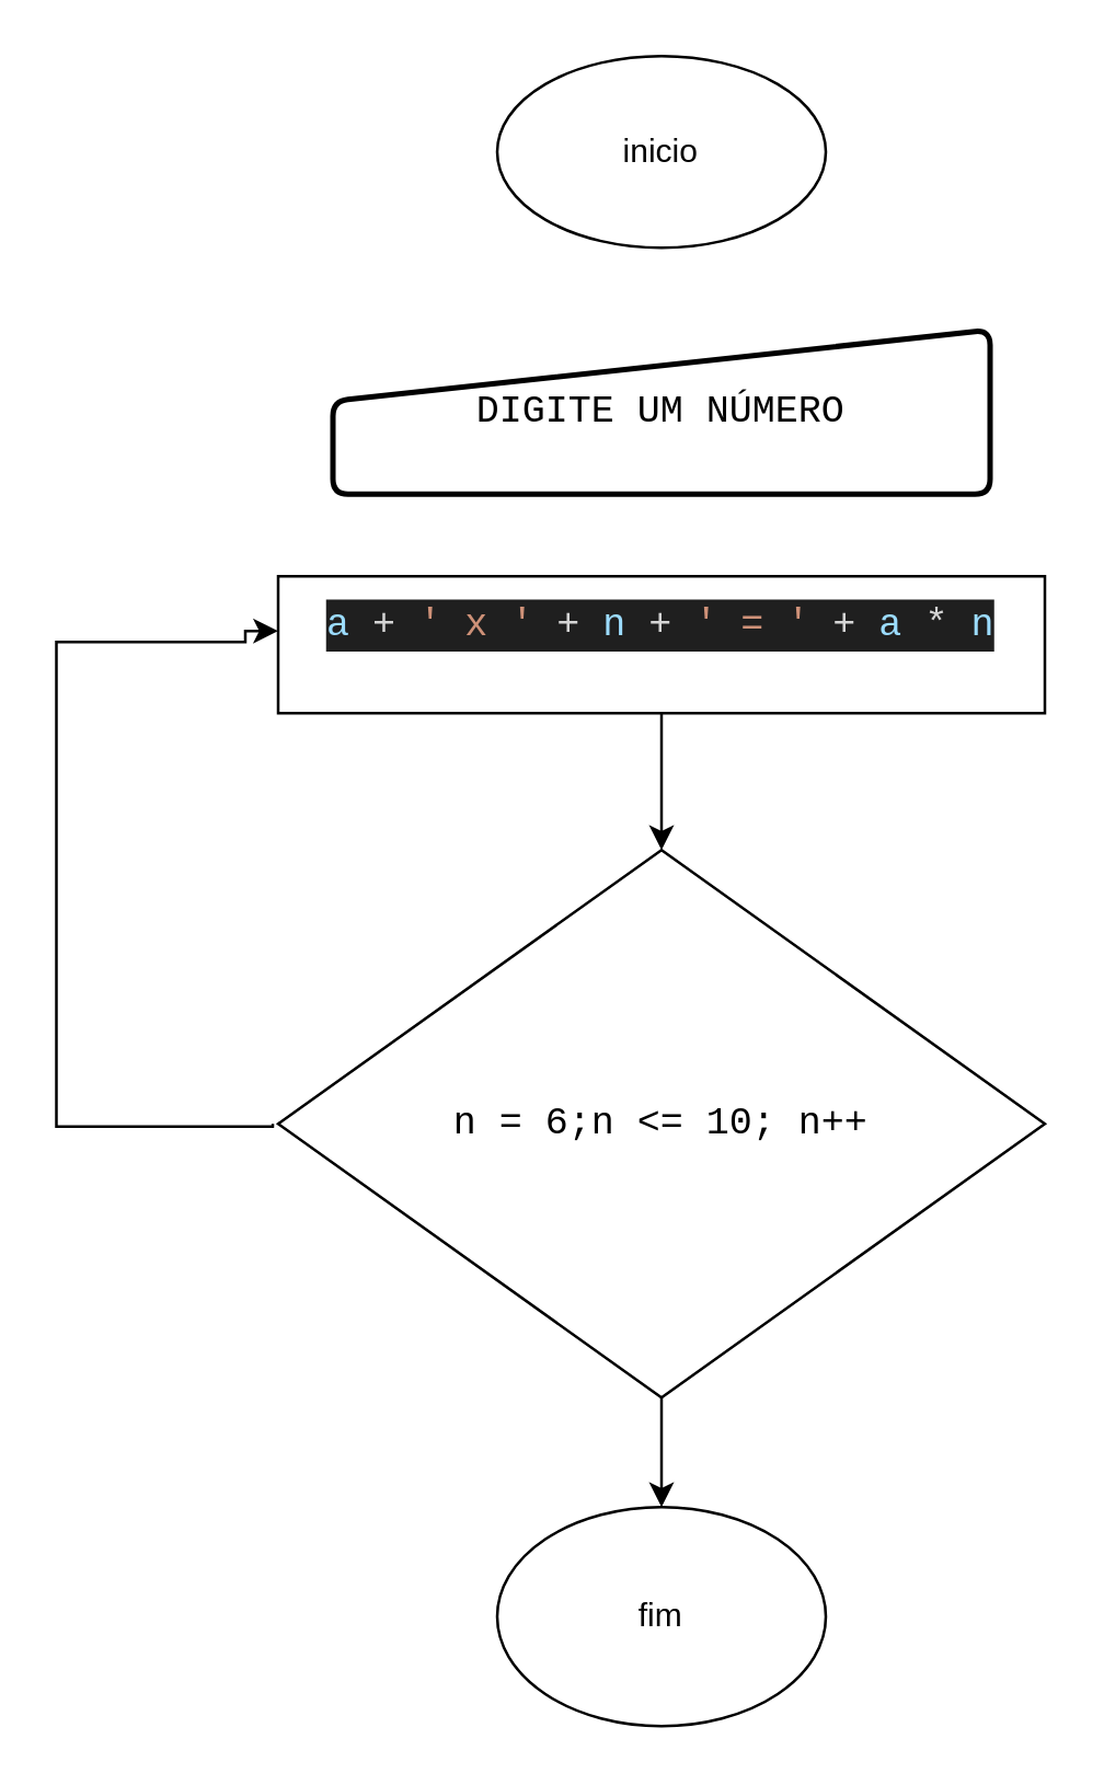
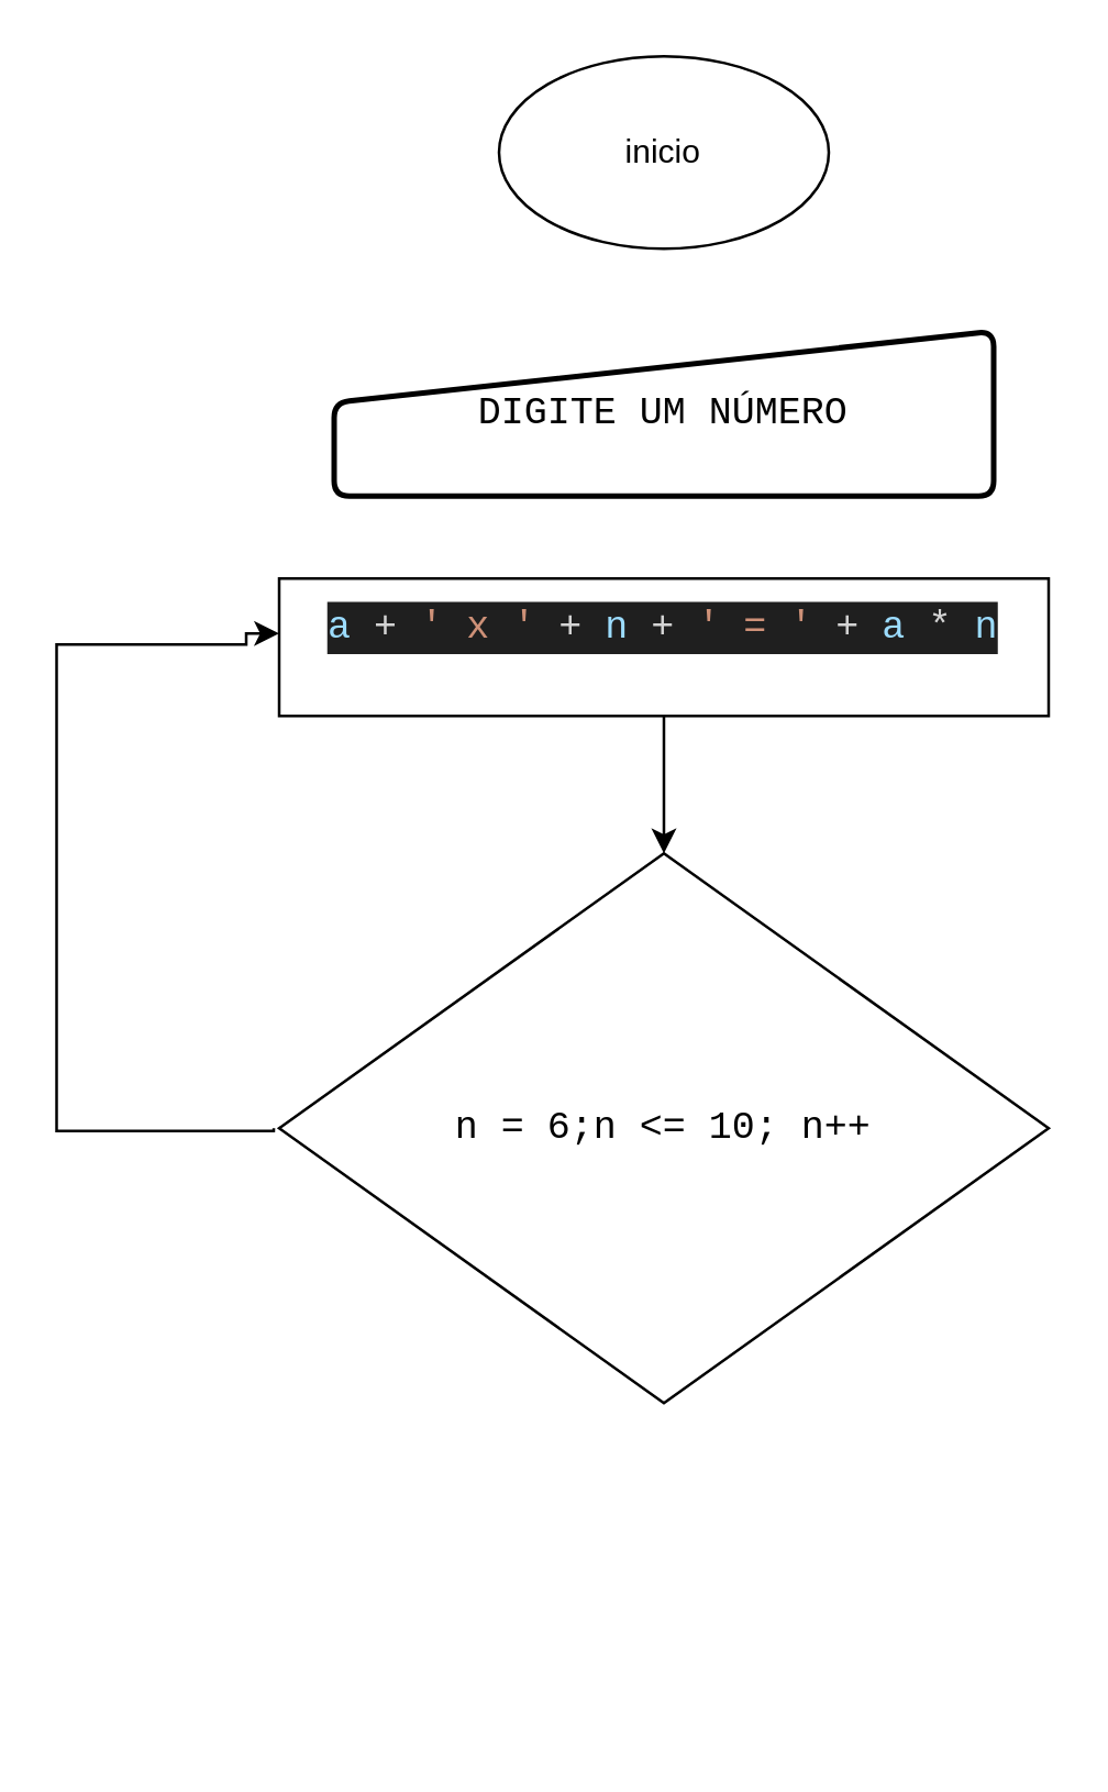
  <mxCell id="0" />
  <mxCell id="1" parent="0" />
- <mxCell id="2" style="edgeStyle=orthogonalEdgeStyle;rounded=0;orthogonalLoop=1;jettySize=auto;html=1;exitX=0.5;exitY=1;exitDx=0;exitDy=0;entryX=0.5;entryY=0;entryDx=0;entryDy=0;" edge="1" parent="1" source="3" target="8"><mxGeometry relative="1" as="geometry" /></mxCell>
  <mxCell id="3" value="&lt;div style=&quot;font-family: Consolas, &amp;quot;Courier New&amp;quot;, monospace; font-size: 14px; line-height: 19px;&quot;&gt;&lt;div style=&quot;&quot;&gt;&lt;div style=&quot;line-height: 19px;&quot;&gt;&lt;span style=&quot;background-color: rgb(255, 255, 255);&quot;&gt;n = 6;n &amp;lt;= 10; n++&lt;/span&gt;&lt;/div&gt;&lt;/div&gt;&lt;/div&gt;" style="rhombus;whiteSpace=wrap;html=1;" vertex="1" parent="1"><mxGeometry x="101" y="310" width="280" height="200" as="geometry" /></mxCell>
  <mxCell id="4" style="edgeStyle=orthogonalEdgeStyle;rounded=0;orthogonalLoop=1;jettySize=auto;html=1;entryX=0.5;entryY=0;entryDx=0;entryDy=0;" edge="1" parent="1" source="5" target="3"><mxGeometry relative="1" as="geometry" /></mxCell>
  <mxCell id="5" value="&#10;&lt;div style=&quot;color: rgb(204, 204, 204); background-color: rgb(31, 31, 31); font-family: Consolas, &amp;quot;Courier New&amp;quot;, monospace; font-weight: normal; font-size: 14px; line-height: 19px;&quot;&gt;&lt;div&gt;&lt;span style=&quot;color: #9cdcfe;&quot;&gt;a&lt;/span&gt;&lt;span style=&quot;color: #d4d4d4;&quot;&gt; + &lt;/span&gt;&lt;span style=&quot;color: #ce9178;&quot;&gt;' x '&lt;/span&gt;&lt;span style=&quot;color: #d4d4d4;&quot;&gt; + &lt;/span&gt;&lt;span style=&quot;color: #9cdcfe;&quot;&gt;n&lt;/span&gt;&lt;span style=&quot;color: #d4d4d4;&quot;&gt; + &lt;/span&gt;&lt;span style=&quot;color: #ce9178;&quot;&gt;' = '&lt;/span&gt;&lt;span style=&quot;color: #d4d4d4;&quot;&gt; + &lt;/span&gt;&lt;span style=&quot;color: #9cdcfe;&quot;&gt;a&lt;/span&gt;&lt;span style=&quot;color: #d4d4d4;&quot;&gt; * &lt;/span&gt;&lt;span style=&quot;color: #9cdcfe;&quot;&gt;n&lt;/span&gt;&lt;/div&gt;&lt;/div&gt;&#10;&#10;" style="rounded=0;whiteSpace=wrap;html=1;" vertex="1" parent="1"><mxGeometry x="101" y="210" width="280" height="50" as="geometry" /></mxCell>
  <mxCell id="6" style="edgeStyle=orthogonalEdgeStyle;rounded=0;orthogonalLoop=1;jettySize=auto;html=1;exitX=0;exitY=0.5;exitDx=0;exitDy=0;entryX=0.007;entryY=0.4;entryDx=0;entryDy=0;entryPerimeter=0;" edge="1" parent="1"><mxGeometry relative="1" as="geometry"><mxPoint x="101" y="230" as="targetPoint" /><mxPoint x="99.04" y="410" as="sourcePoint" /><Array as="points"><mxPoint x="99.04" y="411" /><mxPoint x="20.04" y="411" /><mxPoint x="20.04" y="234" /><mxPoint x="89.04" y="234" /><mxPoint x="89.04" y="230" /></Array></mxGeometry></mxCell>
  <mxCell id="7" value="inicio" style="ellipse;whiteSpace=wrap;html=1;" vertex="1" parent="1"><mxGeometry x="181" y="20" width="120" height="70" as="geometry" /></mxCell>
- <mxCell id="8" value="fim" style="ellipse;whiteSpace=wrap;html=1;" vertex="1" parent="1"><mxGeometry x="181" y="550" width="120" height="80" as="geometry" /></mxCell>
  <mxCell id="9" value="&lt;div style=&quot;font-family: Consolas, &amp;quot;Courier New&amp;quot;, monospace; font-size: 14px; line-height: 19px;&quot;&gt;&lt;span style=&quot;background-color: rgb(255, 255, 255);&quot;&gt;DIGITE UM NÚMERO&lt;/span&gt;&lt;/div&gt;" style="html=1;strokeWidth=2;shape=manualInput;whiteSpace=wrap;rounded=1;size=26;arcSize=11;" vertex="1" parent="1"><mxGeometry x="121" y="120" width="240" height="60" as="geometry" /></mxCell>
